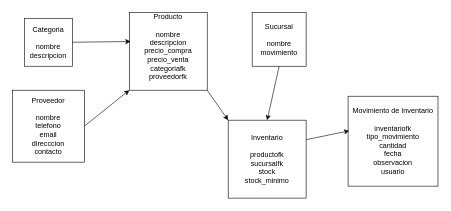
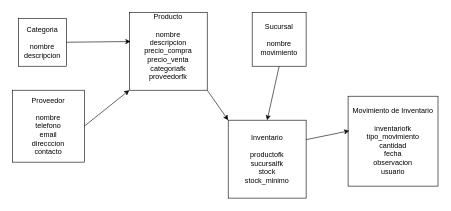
  <mxCell id="0" />
  <mxCell id="1" parent="0" />
  <mxCell id="2" style="edgeStyle=none;html=1;exitX=1;exitY=1;exitDx=0;exitDy=0;entryX=0;entryY=0;entryDx=0;entryDy=0;" edge="1" parent="1" source="3" target="8"><mxGeometry relative="1" as="geometry" /></mxCell>
  <mxCell id="3" value="Producto&lt;div&gt;&lt;font color=&quot;#000000&quot;&gt;&lt;br&gt;&lt;/font&gt;&lt;div&gt;nombre&lt;/div&gt;&lt;div&gt;descripcion&lt;/div&gt;&lt;div&gt;precio_compra&lt;/div&gt;&lt;div&gt;precio_venta&lt;/div&gt;&lt;div&gt;categoriafk&lt;/div&gt;&lt;div&gt;proveedorfk&lt;/div&gt;&lt;div&gt;&lt;br&gt;&lt;/div&gt;&lt;/div&gt;" style="whiteSpace=wrap;html=1;aspect=fixed;" vertex="1" parent="1"><mxGeometry x="215" y="20" width="130" height="130" as="geometry" /></mxCell>
- <mxCell id="4" value="Categoria&lt;div&gt;&lt;br&gt;&lt;/div&gt;&lt;div&gt;nombre&lt;/div&gt;&lt;div&gt;descripcion&lt;/div&gt;" style="whiteSpace=wrap;html=1;aspect=fixed;" vertex="1" parent="1"><mxGeometry x="40" y="30" width="80" height="80" as="geometry" /></mxCell>
+ <mxCell id="4" value="Categoria&lt;div&gt;&lt;br&gt;&lt;/div&gt;&lt;div&gt;nombre&lt;/div&gt;&lt;div&gt;descripcion&lt;/div&gt;" style="whiteSpace=wrap;html=1;aspect=fixed;" vertex="1" parent="1"><mxGeometry x="30" y="30" width="80" height="80" as="geometry" /></mxCell>
  <mxCell id="5" style="edgeStyle=none;html=1;exitX=1;exitY=0.5;exitDx=0;exitDy=0;entryX=0.016;entryY=0.375;entryDx=0;entryDy=0;entryPerimeter=0;" edge="1" parent="1" source="4" target="3"><mxGeometry relative="1" as="geometry" /></mxCell>
  <mxCell id="6" style="edgeStyle=none;html=1;exitX=1;exitY=0.5;exitDx=0;exitDy=0;entryX=0;entryY=1;entryDx=0;entryDy=0;" edge="1" parent="1" source="7" target="3"><mxGeometry relative="1" as="geometry" /></mxCell>
  <mxCell id="7" value="Proveedor&lt;div&gt;&lt;br&gt;&lt;/div&gt;&lt;div&gt;nombre&lt;/div&gt;&lt;div&gt;telefono&lt;/div&gt;&lt;div&gt;email&lt;/div&gt;&lt;div&gt;direcccion&lt;/div&gt;&lt;div&gt;contacto&lt;/div&gt;" style="whiteSpace=wrap;html=1;aspect=fixed;" vertex="1" parent="1"><mxGeometry x="20" y="150" width="120" height="120" as="geometry" /></mxCell>
  <mxCell id="8" value="Inventario&lt;div&gt;&lt;br&gt;&lt;/div&gt;&lt;div&gt;productofk&lt;/div&gt;&lt;div&gt;sucursalfk&lt;/div&gt;&lt;div&gt;stock&lt;/div&gt;&lt;div&gt;stock_minimo&lt;/div&gt;" style="whiteSpace=wrap;html=1;aspect=fixed;" vertex="1" parent="1"><mxGeometry x="380" y="200" width="130" height="130" as="geometry" /></mxCell>
  <mxCell id="9" style="edgeStyle=none;html=1;exitX=0.5;exitY=1;exitDx=0;exitDy=0;entryX=0.5;entryY=0;entryDx=0;entryDy=0;" edge="1" parent="1" source="10" target="8"><mxGeometry relative="1" as="geometry" /></mxCell>
  <mxCell id="10" value="Sucursal&lt;div&gt;&lt;br&gt;&lt;/div&gt;&lt;div&gt;nombre&lt;/div&gt;&lt;div&gt;movimiento&lt;/div&gt;" style="whiteSpace=wrap;html=1;aspect=fixed;" vertex="1" parent="1"><mxGeometry x="420" y="20" width="90" height="90" as="geometry" /></mxCell>
  <mxCell id="11" value="Movimiento de Inventario&lt;div&gt;&lt;br&gt;&lt;/div&gt;&lt;div&gt;inventariofk&lt;/div&gt;&lt;div&gt;tipo_movimiento&lt;/div&gt;&lt;div&gt;cantidad&lt;/div&gt;&lt;div&gt;fecha&lt;/div&gt;&lt;div&gt;observacion&lt;/div&gt;&lt;div&gt;usuario&lt;/div&gt;" style="whiteSpace=wrap;html=1;aspect=fixed;" vertex="1" parent="1"><mxGeometry x="580" y="160" width="150" height="150" as="geometry" /></mxCell>
  <mxCell id="12" style="edgeStyle=none;html=1;exitX=1;exitY=0.25;exitDx=0;exitDy=0;entryX=0.013;entryY=0.385;entryDx=0;entryDy=0;entryPerimeter=0;" edge="1" parent="1" source="8" target="11"><mxGeometry relative="1" as="geometry" /></mxCell>
